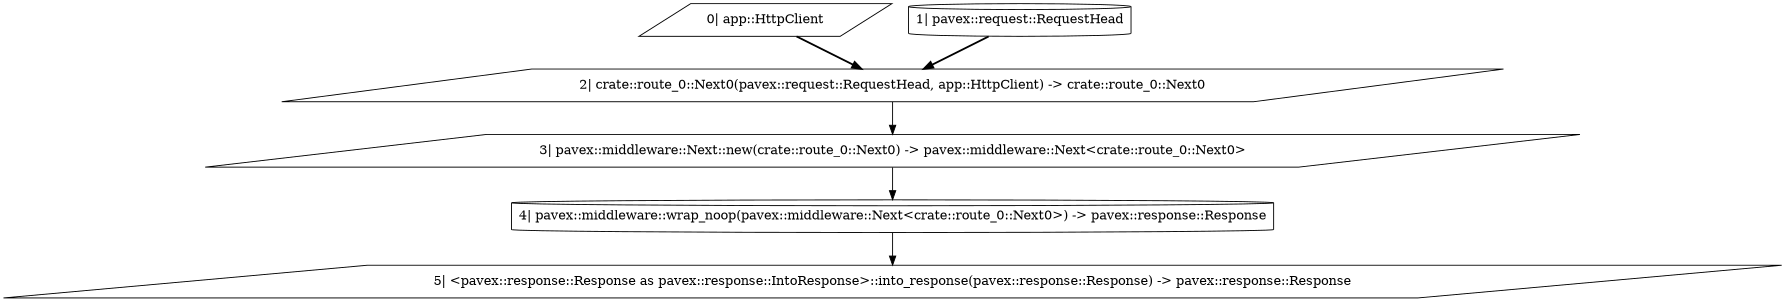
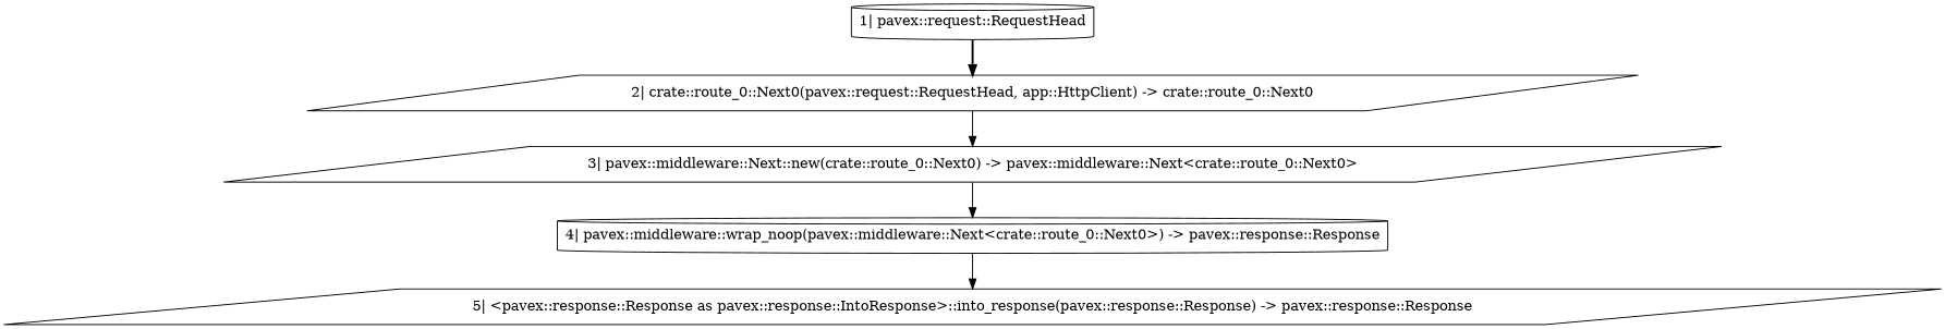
  digraph {
    node [shape=parallelogram]
    edge [style=solid]
-   n1 [label="0| app::HttpClient"]
    n2 [label="2| crate::route_0::Next0(pavex::request::RequestHead, app::HttpClient) -> crate::route_0::Next0"]
    n3 [label="1| pavex::request::RequestHead" shape=cylinder]
    n4 [label="3| pavex::middleware::Next::new(crate::route_0::Next0) -> pavex::middleware::Next<crate::route_0::Next0>"]
    n5 [label="4| pavex::middleware::wrap_noop(pavex::middleware::Next<crate::route_0::Next0>) -> pavex::response::Response" shape=cylinder]
    n6 [label="5| <pavex::response::Response as pavex::response::IntoResponse>::into_response(pavex::response::Response) -> pavex::response::Response"]
-   n1 -> n2 [style=bold]
    n2 -> n4
    n3 -> n2 [style=bold]
    n4 -> n5
    n5 -> n6
  }
